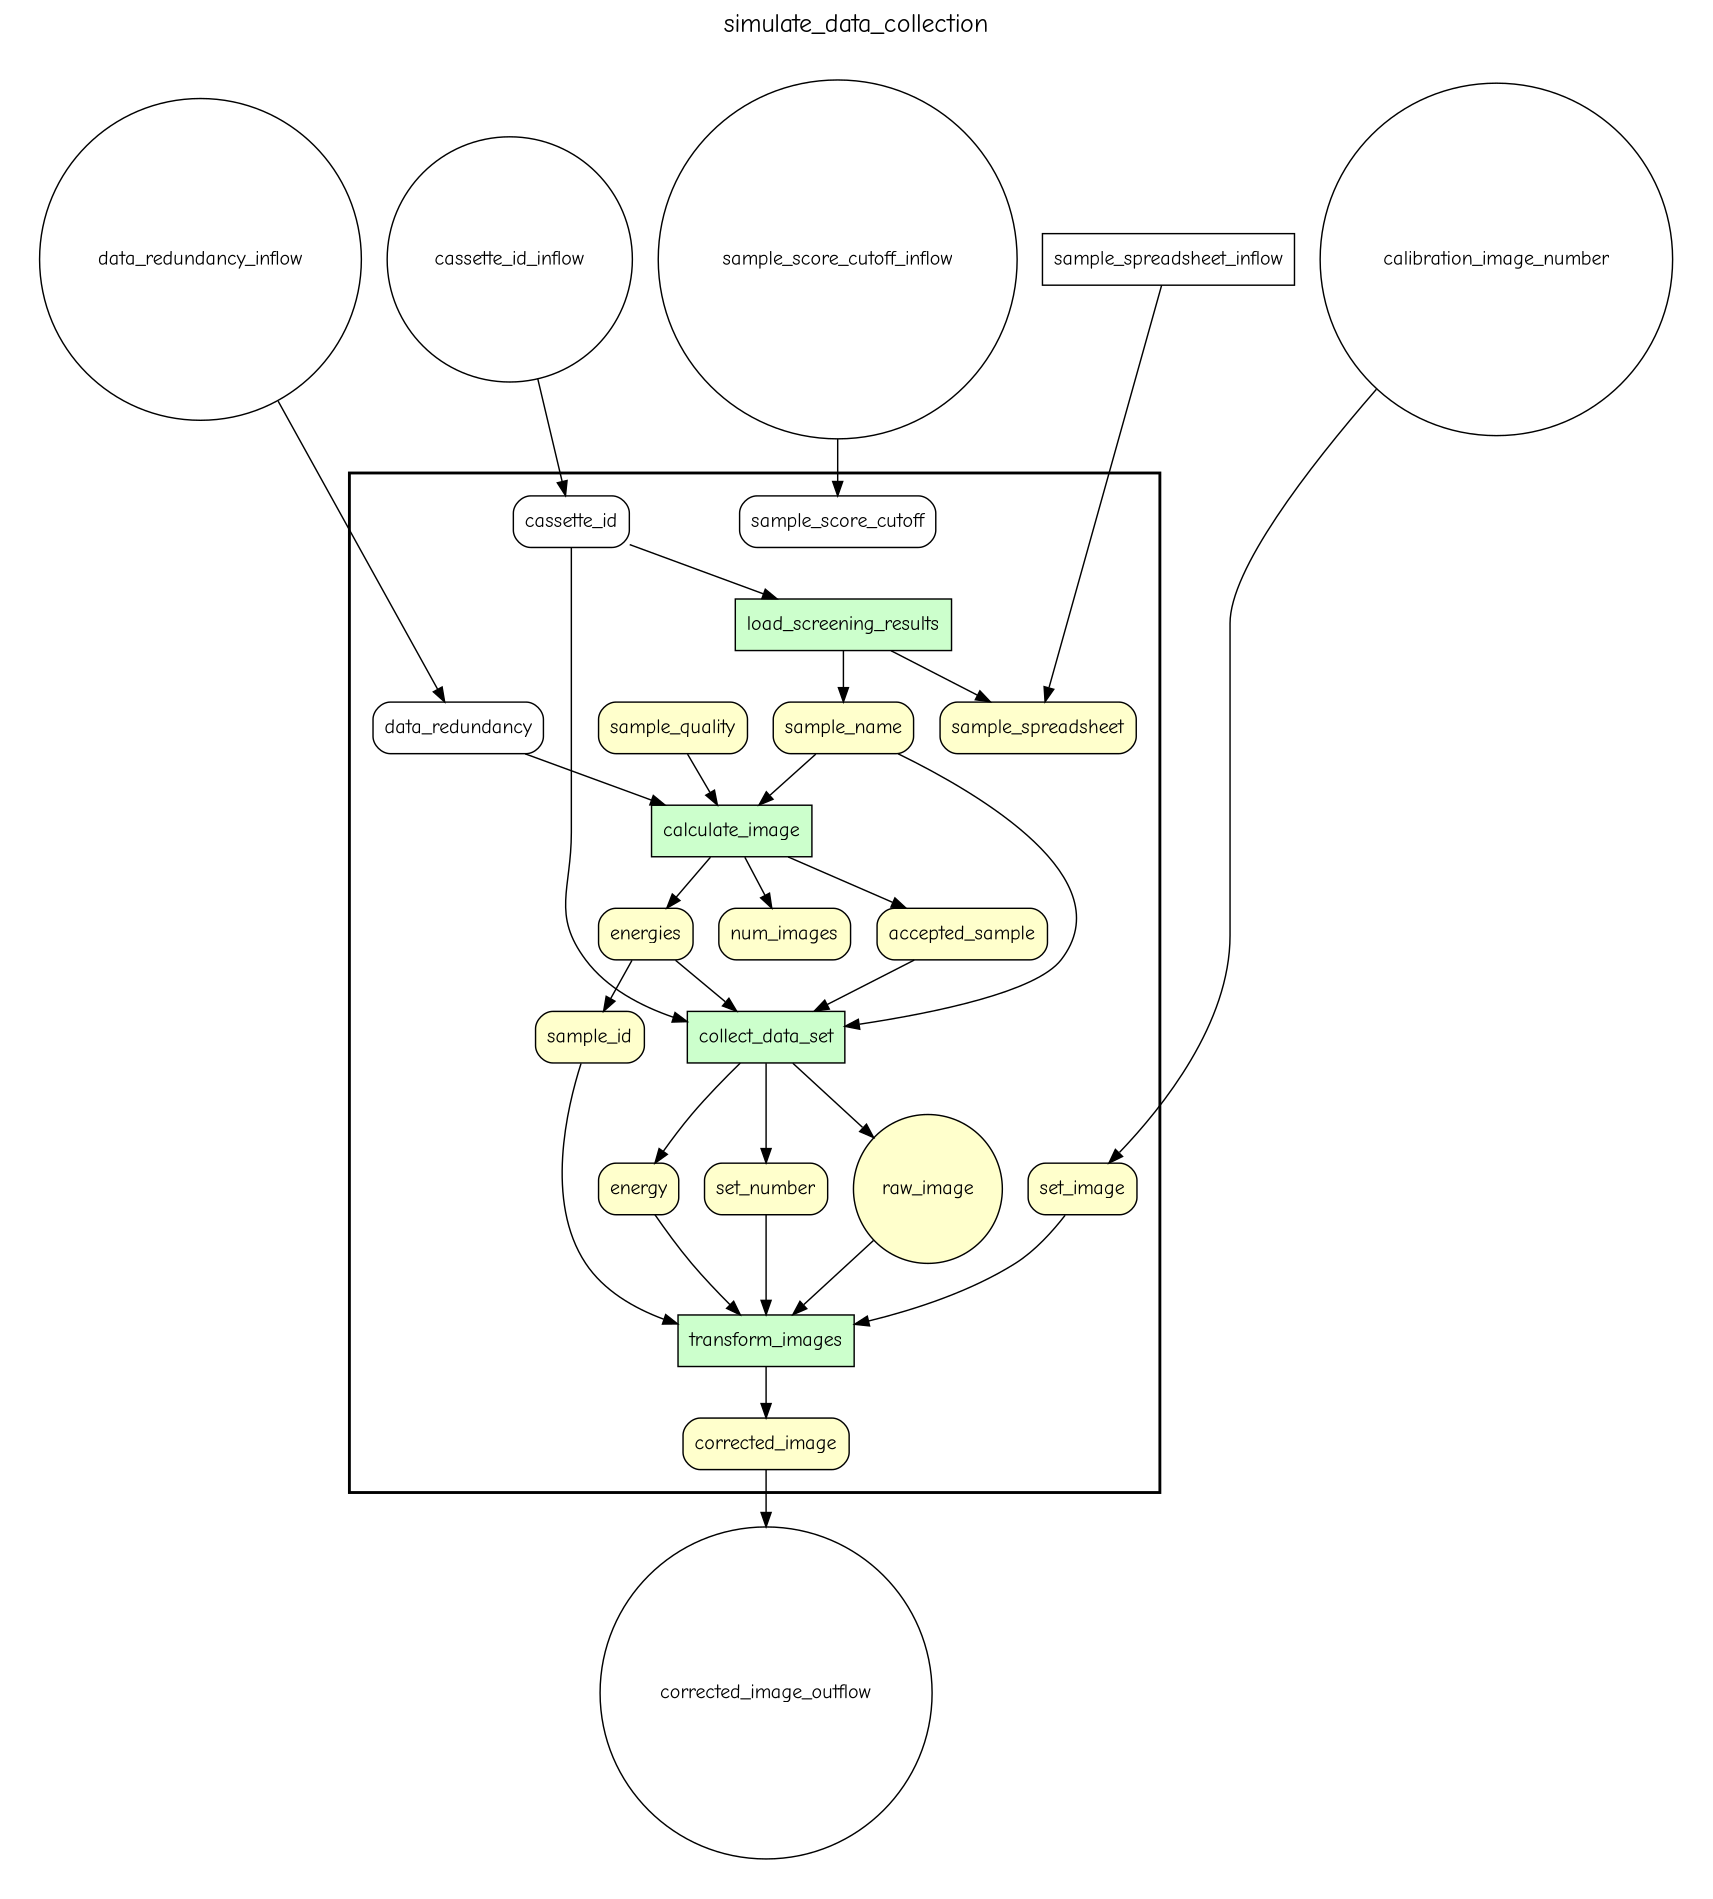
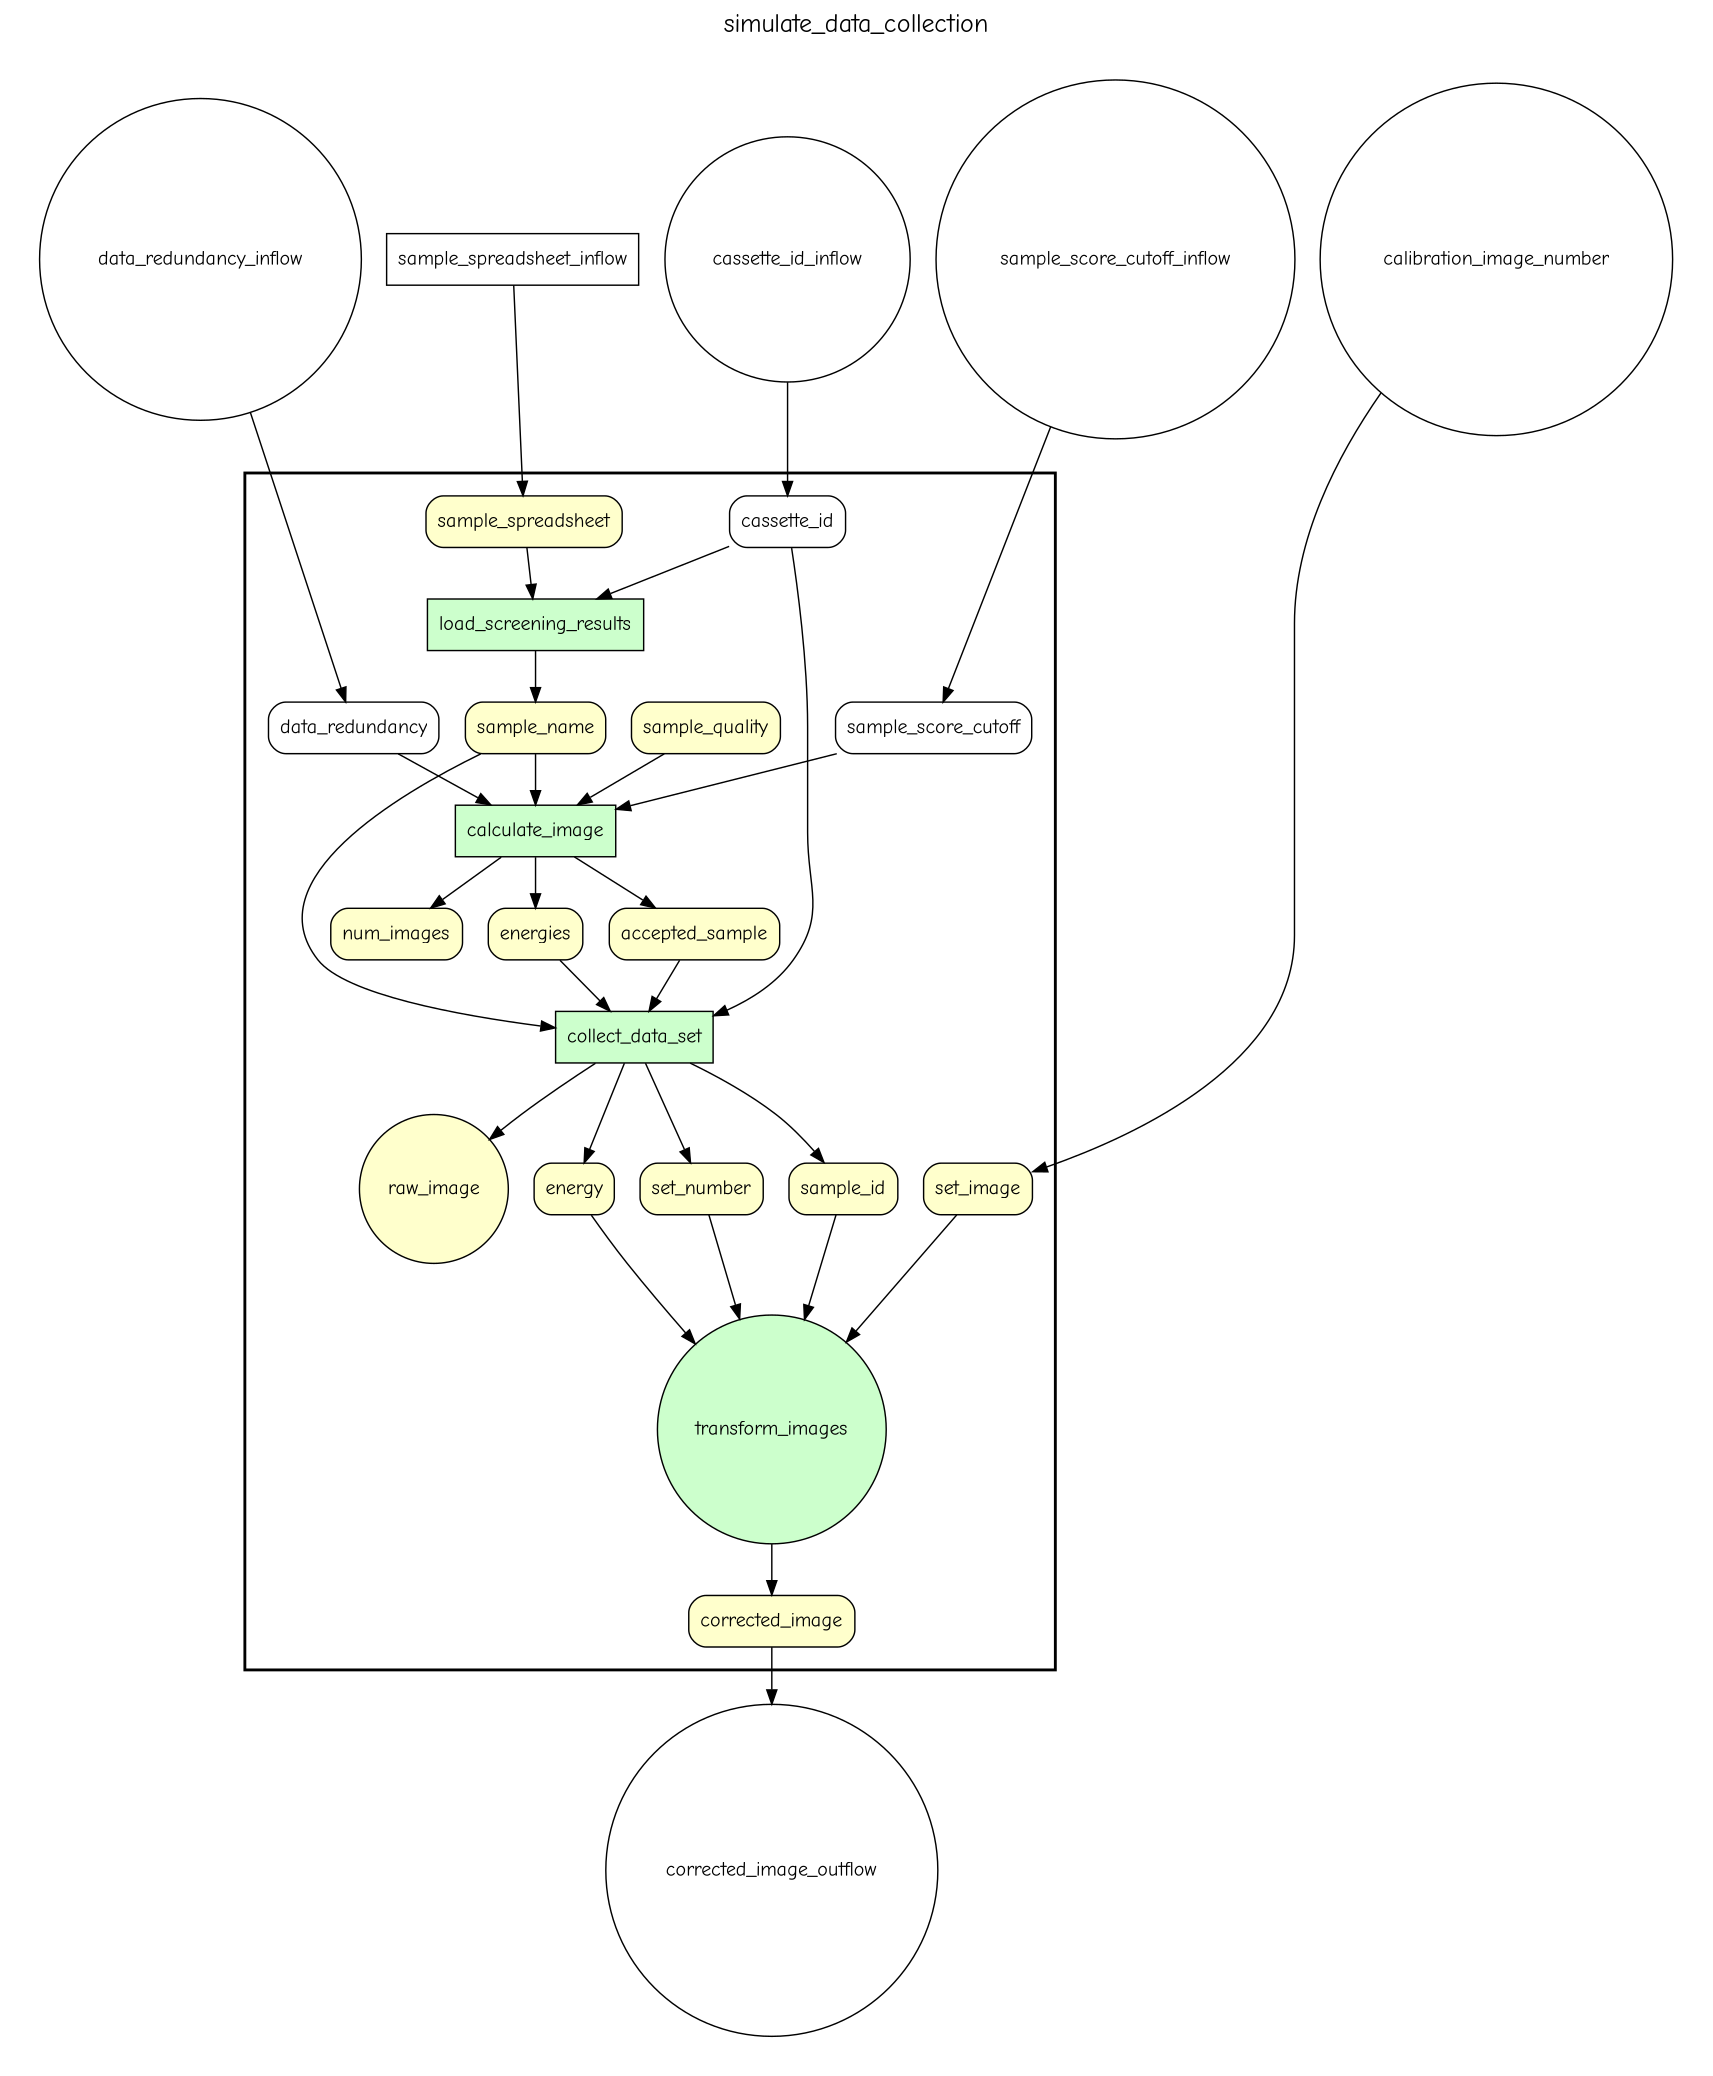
  digraph {
    fontname="Comic Neue"
    fontsize=18
    label=simulate_data_collection
    labelloc=t
    rankdir=TB
    node [fillcolor="#FFFFCC" fontname="Comic Neue" peripheries=1 shape=box style="rounded,filled"]
    edge [fontname="Comic Neue"]
    load_screening_results [fillcolor="#CCFFCC" style=filled]
    n2 [fillcolor="#CCFFCC" label=calculate_image style=filled]
    collect_data_set [fillcolor="#CCFFCC" style=filled]
-   transform_images [fillcolor="#CCFFCC" style=filled]
+   transform_images [fillcolor="#CCFFCC" shape=circle style=filled]
    sample_spreadsheet
    sample_name
    sample_quality
    accepted_sample
    num_images
    energies
    sample_id
    energy
    n13 [label=set_number]
    raw_image [shape=circle]
    n15 [label=set_image]
    corrected_image
    data_redundancy [fillcolor="#FFFFFF"]
    sample_score_cutoff [fillcolor="#FFFFFF"]
    cassette_id [fillcolor="#FFFFFF"]
    data_redundancy_inflow [fillcolor="#FFFFFF" shape=circle width=0.2 style=""]
    sample_score_cutoff_inflow [fillcolor="#FFFFFF" shape=circle width=0.2 style=""]
    cassette_id_inflow [fillcolor="#FFFFFF" shape=circle width=0.2 style=""]
    n23 [fillcolor="#FFFFFF" label=calibration_image_number shape=circle width=0.2 style=""]
    sample_spreadsheet_inflow [fillcolor="#FFFFFF" width=0.2 style=""]
    corrected_image_outflow [fillcolor="#FFFFFF" shape=circle width=0.2 style=""]
    subgraph cluster_1 {
      color=black
      label=""
      penwidth=2
      subgraph cluster_2 {
        color=white
        label=""
        penwidth=2
        load_screening_results
        n2
        collect_data_set
        transform_images
        sample_spreadsheet
        sample_name
        sample_quality
        accepted_sample
        num_images
        energies
        sample_id
        energy
        n13
        raw_image
        n15
        corrected_image
        data_redundancy
        sample_score_cutoff
        cassette_id
      }
    }
    subgraph cluster_3 {
      color=white
      label=""
      penwidth=2
      subgraph cluster_4 {
        color=white
        label=""
        penwidth=2
        data_redundancy_inflow
        sample_score_cutoff_inflow
        cassette_id_inflow
        n23
        sample_spreadsheet_inflow
      }
    }
    subgraph cluster_5 {
      color=white
      label=""
      penwidth=2
      subgraph cluster_6 {
        color=white
        label=""
        penwidth=2
        corrected_image_outflow
      }
    }
    load_screening_results -> sample_name
    n2 -> accepted_sample
    n2 -> num_images
    n2 -> energies
-   energies -> sample_id
+   collect_data_set -> sample_id
    collect_data_set -> energy
    collect_data_set -> n13
    collect_data_set -> raw_image
    transform_images -> corrected_image
-   load_screening_results -> sample_spreadsheet
+   sample_spreadsheet -> load_screening_results
    sample_name -> n2
    sample_name -> collect_data_set
    sample_quality -> n2
    accepted_sample -> collect_data_set
    energies -> collect_data_set
    sample_id -> transform_images
    energy -> transform_images
    n13 -> transform_images
-   raw_image -> transform_images
    n15 -> transform_images
    corrected_image -> corrected_image_outflow
    data_redundancy -> n2
+   sample_score_cutoff -> n2
    cassette_id -> load_screening_results
    cassette_id -> collect_data_set
    data_redundancy_inflow -> data_redundancy
    sample_score_cutoff_inflow -> sample_score_cutoff
    cassette_id_inflow -> cassette_id
    n23 -> n15
    sample_spreadsheet_inflow -> sample_spreadsheet
  }
